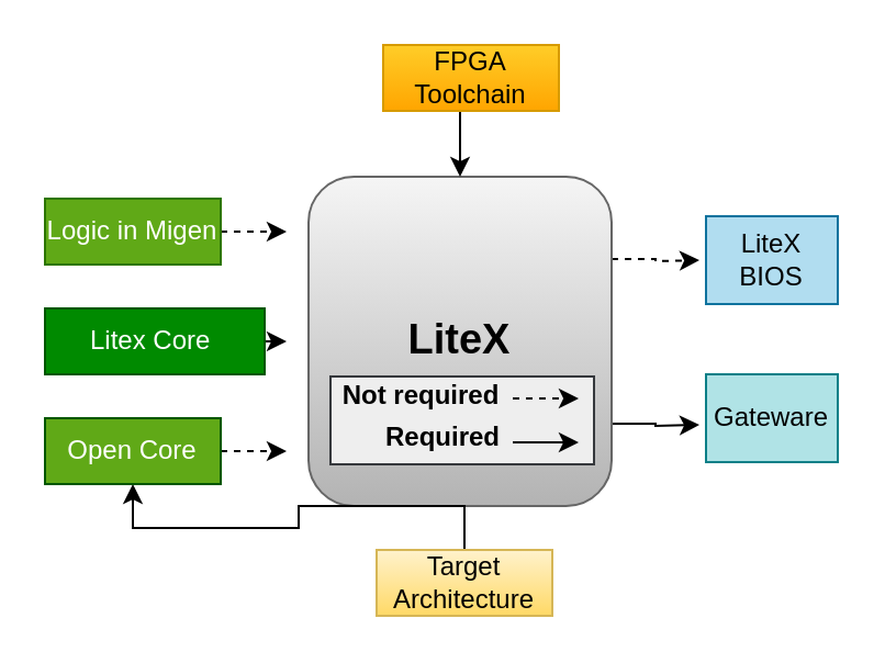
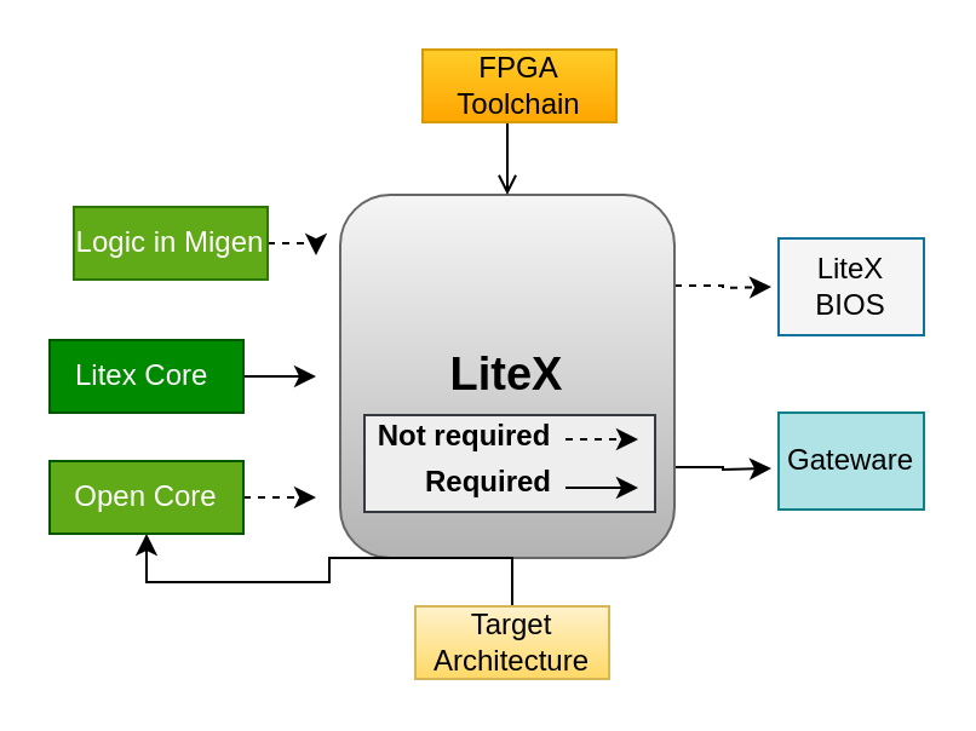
  <mxCell id="0" />
  <mxCell id="1" parent="0" />
  <mxCell id="2" style="edgeStyle=orthogonalEdgeStyle;rounded=0;orthogonalLoop=1;jettySize=auto;html=1;exitX=1;exitY=0.25;exitDx=0;exitDy=0;strokeColor=none;strokeWidth=6;dashed=1;" edge="1" parent="1" source="5"><mxGeometry relative="1" as="geometry"><mxPoint x="318" y="118" as="targetPoint" /></mxGeometry></mxCell>
  <mxCell id="3" style="edgeStyle=orthogonalEdgeStyle;rounded=0;orthogonalLoop=1;jettySize=auto;html=1;exitX=1;exitY=0.25;exitDx=0;exitDy=0;strokeWidth=1;dashed=1;" edge="1" parent="1" source="5"><mxGeometry relative="1" as="geometry"><mxPoint x="318" y="118" as="targetPoint" /></mxGeometry></mxCell>
  <mxCell id="4" style="edgeStyle=orthogonalEdgeStyle;rounded=0;orthogonalLoop=1;jettySize=auto;html=1;exitX=1;exitY=0.75;exitDx=0;exitDy=0;strokeWidth=1;" edge="1" parent="1" source="5"><mxGeometry relative="1" as="geometry"><mxPoint x="318" y="193" as="targetPoint" /></mxGeometry></mxCell>
  <mxCell id="5" value="&lt;b&gt;&lt;font style=&quot;font-size: 19px&quot;&gt;LiteX&lt;/font&gt;&lt;/b&gt;" style="rounded=1;whiteSpace=wrap;html=1;fillColor=#f5f5f5;strokeColor=#666666;gradientColor=#b3b3b3;" vertex="1" parent="1"><mxGeometry x="140" y="80" width="138" height="150" as="geometry" /></mxCell>
- <mxCell id="6" style="edgeStyle=orthogonalEdgeStyle;rounded=0;orthogonalLoop=1;jettySize=auto;html=1;exitX=0.5;exitY=1;exitDx=0;exitDy=0;entryX=0.5;entryY=0;entryDx=0;entryDy=0;fontSize=12;strokeWidth=1;" edge="1" parent="1" source="7" target="5"><mxGeometry relative="1" as="geometry" /></mxCell>
+ <mxCell id="6" style="edgeStyle=orthogonalEdgeStyle;rounded=0;orthogonalLoop=1;jettySize=auto;html=1;exitX=0.5;exitY=1;exitDx=0;exitDy=0;entryX=0.5;entryY=0;entryDx=0;entryDy=0;fontSize=12;strokeWidth=1;endArrow=open;" edge="1" parent="1" source="7" target="5"><mxGeometry relative="1" as="geometry" /></mxCell>
  <mxCell id="7" value="FPGA Toolchain" style="rounded=0;whiteSpace=wrap;html=1;fillColor=#ffcd28;strokeColor=#d79b00;gradientColor=#ffa500;" vertex="1" parent="1"><mxGeometry x="174" y="20" width="80" height="30" as="geometry" /></mxCell>
  <mxCell id="8" style="edgeStyle=orthogonalEdgeStyle;rounded=0;orthogonalLoop=1;jettySize=auto;html=1;exitX=0.5;exitY=0;exitDx=0;exitDy=0;" edge="1" parent="1" source="9" target="15"><mxGeometry relative="1" as="geometry" /></mxCell>
  <mxCell id="9" value="Target Architecture" style="rounded=0;whiteSpace=wrap;html=1;fillColor=#fff2cc;strokeColor=#d6b656;gradientColor=#ffd966;" vertex="1" parent="1"><mxGeometry x="171" y="250" width="80" height="30" as="geometry" /></mxCell>
  <mxCell id="10" style="edgeStyle=orthogonalEdgeStyle;rounded=0;orthogonalLoop=1;jettySize=auto;html=1;exitX=1;exitY=0.5;exitDx=0;exitDy=0;dashed=1;" edge="1" parent="1" source="11"><mxGeometry relative="1" as="geometry"><mxPoint x="130" y="105" as="targetPoint" /></mxGeometry></mxCell>
- <mxCell id="11" value="Logic in Migen" style="rounded=0;whiteSpace=wrap;html=1;fillColor=#60a917;fontColor=#ffffff;strokeColor=#2D7600;" vertex="1" parent="1"><mxGeometry x="20" y="90" width="80" height="30" as="geometry" /></mxCell>
+ <mxCell id="11" value="Logic in Migen" style="rounded=0;whiteSpace=wrap;html=1;fillColor=#60a917;fontColor=#ffffff;strokeColor=#2D7600;" vertex="1" parent="1"><mxGeometry x="30" y="85" width="80" height="30" as="geometry" /></mxCell>
  <mxCell id="12" style="edgeStyle=orthogonalEdgeStyle;rounded=0;orthogonalLoop=1;jettySize=auto;html=1;exitX=1;exitY=0.5;exitDx=0;exitDy=0;" edge="1" parent="1" source="13"><mxGeometry relative="1" as="geometry"><mxPoint x="130" y="155" as="targetPoint" /></mxGeometry></mxCell>
- <mxCell id="13" value="Litex Core&amp;nbsp;" style="rounded=0;whiteSpace=wrap;html=1;fillColor=#008a00;fontColor=#ffffff;strokeColor=#005700;" vertex="1" parent="1"><mxGeometry x="20" y="140" width="100" height="30" as="geometry" /></mxCell>
+ <mxCell id="13" value="Litex Core&amp;nbsp;" style="rounded=0;whiteSpace=wrap;html=1;fillColor=#008a00;fontColor=#ffffff;strokeColor=#005700;" vertex="1" parent="1"><mxGeometry x="20" y="140" width="80" height="30" as="geometry" /></mxCell>
  <mxCell id="14" style="edgeStyle=orthogonalEdgeStyle;rounded=0;orthogonalLoop=1;jettySize=auto;html=1;exitX=1;exitY=0.5;exitDx=0;exitDy=0;dashed=1;" edge="1" parent="1" source="15"><mxGeometry relative="1" as="geometry"><mxPoint x="130" y="205" as="targetPoint" /></mxGeometry></mxCell>
  <mxCell id="15" value="Open Core" style="rounded=0;whiteSpace=wrap;html=1;fillColor=#60a917;fontColor=#ffffff;strokeColor=#005700;" vertex="1" parent="1"><mxGeometry x="20" y="190" width="80" height="30" as="geometry" /></mxCell>
  <mxCell id="16" value="Gateware" style="rounded=0;whiteSpace=wrap;html=1;fillColor=#b0e3e6;strokeColor=#0e8088;" vertex="1" parent="1"><mxGeometry x="321" y="170" width="60" height="40" as="geometry" /></mxCell>
- <mxCell id="17" value="LiteX BIOS" style="rounded=0;whiteSpace=wrap;html=1;fillColor=#b1ddf0;strokeColor=#10739e;" vertex="1" parent="1"><mxGeometry x="321" y="98" width="60" height="40" as="geometry" /></mxCell>
+ <mxCell id="17" value="LiteX BIOS" style="rounded=0;whiteSpace=wrap;html=1;fillColor=#f5f5f5;strokeColor=#10739e;" vertex="1" parent="1"><mxGeometry x="321" y="98" width="60" height="40" as="geometry" /></mxCell>
  <mxCell id="18" value="" style="rounded=0;whiteSpace=wrap;html=1;fontSize=19;fillColor=#eeeeee;strokeColor=#36393d;" vertex="1" parent="1"><mxGeometry x="150" y="171" width="120" height="40" as="geometry" /></mxCell>
  <mxCell id="19" value="" style="endArrow=classic;html=1;rounded=0;dashed=1;fontSize=19;strokeWidth=1;" edge="1" parent="1"><mxGeometry width="50" height="50" relative="1" as="geometry"><mxPoint x="233" y="181" as="sourcePoint" /><mxPoint x="263" y="181" as="targetPoint" /></mxGeometry></mxCell>
  <mxCell id="20" value="" style="endArrow=classic;html=1;rounded=0;fontSize=19;strokeWidth=1;" edge="1" parent="1"><mxGeometry width="50" height="50" relative="1" as="geometry"><mxPoint x="233" y="201" as="sourcePoint" /><mxPoint x="263" y="201" as="targetPoint" /></mxGeometry></mxCell>
  <mxCell id="21" value="&lt;font style=&quot;font-size: 12px&quot;&gt;&lt;b&gt;Required&lt;/b&gt;&lt;/font&gt;" style="text;html=1;align=center;verticalAlign=middle;resizable=0;points=[];autosize=1;strokeColor=none;fillColor=none;fontSize=19;" vertex="1" parent="1"><mxGeometry x="166" y="182" width="70" height="30" as="geometry" /></mxCell>
  <mxCell id="22" value="&lt;font style=&quot;font-size: 12px&quot;&gt;&lt;b&gt;Not required&lt;/b&gt;&lt;/font&gt;" style="text;html=1;align=center;verticalAlign=middle;resizable=0;points=[];autosize=1;strokeColor=none;fillColor=none;fontSize=19;" vertex="1" parent="1"><mxGeometry x="146" y="163" width="90" height="30" as="geometry" /></mxCell>
